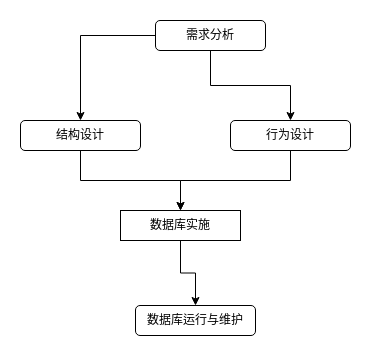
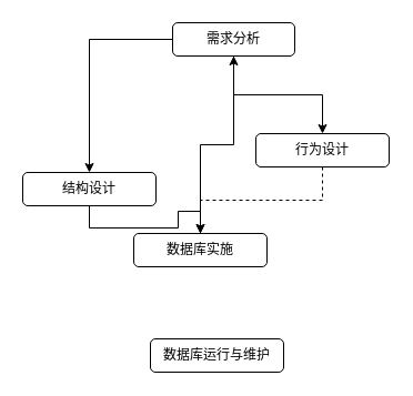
  <mxCell id="0" />
  <mxCell id="1" parent="0" />
  <mxCell id="2" value="" style="edgeStyle=orthogonalEdgeStyle;rounded=0;orthogonalLoop=1;jettySize=auto;html=1;entryX=0.5;entryY=0;entryDx=0;entryDy=0;" edge="1" parent="1" source="3" target="7"><mxGeometry relative="1" as="geometry"><mxPoint x="185" y="115" as="targetPoint" /></mxGeometry></mxCell>
  <mxCell id="3" value="需求分析" style="rounded=1;whiteSpace=wrap;html=1;" vertex="1" parent="1"><mxGeometry x="155" y="20" width="110" height="30" as="geometry" /></mxCell>
- <mxCell id="4" style="edgeStyle=orthogonalEdgeStyle;rounded=0;orthogonalLoop=1;jettySize=auto;html=1;entryX=0.5;entryY=0;entryDx=0;entryDy=0;" edge="1" parent="1" source="5" target="9"><mxGeometry relative="1" as="geometry" /></mxCell>
+ <mxCell id="4" style="edgeStyle=orthogonalEdgeStyle;rounded=0;orthogonalLoop=1;jettySize=auto;html=1;entryX=0.5;entryY=0;entryDx=0;entryDy=0;dashed=1;" edge="1" parent="1" source="5" target="9"><mxGeometry relative="1" as="geometry" /></mxCell>
  <mxCell id="5" value="行为设计" style="rounded=1;whiteSpace=wrap;html=1;" vertex="1" parent="1"><mxGeometry x="230" y="120" width="120" height="30" as="geometry" /></mxCell>
  <mxCell id="6" style="edgeStyle=orthogonalEdgeStyle;rounded=0;orthogonalLoop=1;jettySize=auto;html=1;" edge="1" parent="1" source="7" target="9"><mxGeometry relative="1" as="geometry" /></mxCell>
- <mxCell id="7" value="结构设计" style="rounded=1;whiteSpace=wrap;html=1;" vertex="1" parent="1"><mxGeometry x="20" y="120" width="120" height="30" as="geometry" /></mxCell>
- <mxCell id="8" style="edgeStyle=orthogonalEdgeStyle;rounded=0;orthogonalLoop=1;jettySize=auto;html=1;" edge="1" parent="1" source="9" target="10"><mxGeometry relative="1" as="geometry" /></mxCell>
- <mxCell id="9" value="数据库实施" style="whiteSpace=wrap;html=1;rounded=0;" vertex="1" parent="1"><mxGeometry x="120" y="210" width="120" height="30" as="geometry" /></mxCell>
+ <mxCell id="7" value="结构设计" style="rounded=1;whiteSpace=wrap;html=1;" vertex="1" parent="1"><mxGeometry x="20" y="155" width="120" height="30" as="geometry" /></mxCell>
+ <mxCell id="8" style="edgeStyle=orthogonalEdgeStyle;rounded=0;orthogonalLoop=1;jettySize=auto;html=1;" edge="1" parent="1" source="9" target="3"><mxGeometry relative="1" as="geometry" /></mxCell>
+ <mxCell id="9" value="数据库实施" style="rounded=1;whiteSpace=wrap;html=1;" vertex="1" parent="1"><mxGeometry x="120" y="210" width="120" height="30" as="geometry" /></mxCell>
  <mxCell id="10" value="数据库运行与维护" style="rounded=1;whiteSpace=wrap;html=1;" vertex="1" parent="1"><mxGeometry x="135" y="305" width="120" height="30" as="geometry" /></mxCell>
  <mxCell id="11" value="" style="edgeStyle=orthogonalEdgeStyle;rounded=0;orthogonalLoop=1;jettySize=auto;html=1;entryX=0.5;entryY=0;entryDx=0;entryDy=0;exitX=0.5;exitY=1;exitDx=0;exitDy=0;" edge="1" parent="1" source="3" target="5"><mxGeometry relative="1" as="geometry"><mxPoint x="195" y="60" as="sourcePoint" /><mxPoint x="195" y="125" as="targetPoint" /></mxGeometry></mxCell>
